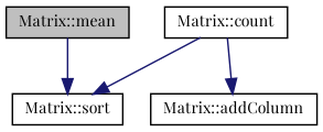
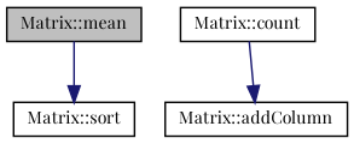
  digraph {
    fontname="Playfair Display"
    rankdir=TB
    node [color=black fontname="Playfair Display" fontsize=10 shape=record]
    edge [color=midnightblue fontname="Playfair Display" fontsize=10 labelfontname=Helvetica labelfontsize=10 style=solid]
    n1 [fillcolor=grey75 fontcolor=black height=0.2 label="Matrix::mean" style=filled width=0.4]
    n2 [height=0.2 label="Matrix::sort" width=0.4]
    n3 [height=0.2 label="Matrix::count" width=0.4]
    n4 [height=0.2 label="Matrix::addColumn" width=0.4]
    n1 -> n2
-   n3 -> n2
    n3 -> n4
  }
